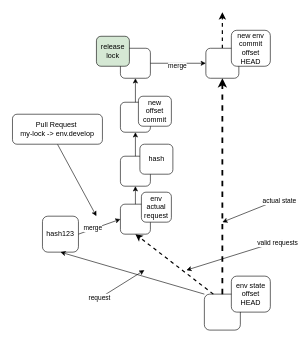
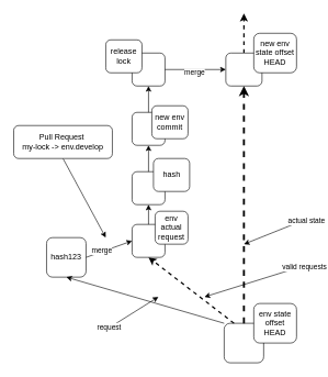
  <mxCell id="0" />
  <mxCell id="1" parent="0" />
  <mxCell id="2" value="" style="rounded=1;whiteSpace=wrap;html=1;" vertex="1" parent="1"><mxGeometry x="340" y="490" width="60" height="60" as="geometry" /></mxCell>
  <mxCell id="3" value="" style="rounded=1;whiteSpace=wrap;html=1;" vertex="1" parent="1"><mxGeometry x="200" y="340" width="50" height="50" as="geometry" /></mxCell>
  <mxCell id="4" value="hash123" style="rounded=1;whiteSpace=wrap;html=1;" vertex="1" parent="1"><mxGeometry x="70" y="360" width="60" height="60" as="geometry" /></mxCell>
  <mxCell id="5" value="env state offset HEAD" style="rounded=1;whiteSpace=wrap;html=1;" vertex="1" parent="1"><mxGeometry x="385" y="460" width="65" height="60" as="geometry" /></mxCell>
  <mxCell id="6" value="" style="endArrow=classic;html=1;rounded=0;entryX=0.5;entryY=1;entryDx=0;entryDy=0;exitX=0.25;exitY=0;exitDx=0;exitDy=0;strokeWidth=2;dashed=1;" edge="1" parent="1" source="2" target="3"><mxGeometry width="50" height="50" relative="1" as="geometry"><mxPoint x="280" y="540" as="sourcePoint" /><mxPoint x="330" y="490" as="targetPoint" /></mxGeometry></mxCell>
  <mxCell id="7" value="" style="endArrow=classic;html=1;rounded=0;exitX=0;exitY=0;exitDx=0;exitDy=0;entryX=0.5;entryY=1;entryDx=0;entryDy=0;" edge="1" parent="1" source="2" target="4"><mxGeometry width="50" height="50" relative="1" as="geometry"><mxPoint x="230" y="440" as="sourcePoint" /><mxPoint x="280" y="390" as="targetPoint" /></mxGeometry></mxCell>
  <mxCell id="8" value="env actual request" style="rounded=1;whiteSpace=wrap;html=1;" vertex="1" parent="1"><mxGeometry x="235" y="320" width="50" height="50" as="geometry" /></mxCell>
  <mxCell id="9" value="" style="endArrow=classic;html=1;rounded=0;exitX=0.5;exitY=0;exitDx=0;exitDy=0;strokeWidth=2;dashed=1;" edge="1" parent="1" source="13"><mxGeometry width="50" height="50" relative="1" as="geometry"><mxPoint x="390" y="430" as="sourcePoint" /><mxPoint x="370" y="20" as="targetPoint" /></mxGeometry></mxCell>
  <mxCell id="10" value="" style="rounded=1;whiteSpace=wrap;html=1;" vertex="1" parent="1"><mxGeometry x="200" y="260" width="50" height="50" as="geometry" /></mxCell>
  <mxCell id="11" value="" style="endArrow=classic;html=1;rounded=0;exitX=0.5;exitY=0;exitDx=0;exitDy=0;entryX=0.5;entryY=1;entryDx=0;entryDy=0;" edge="1" parent="1" source="3" target="10"><mxGeometry width="50" height="50" relative="1" as="geometry"><mxPoint x="190" y="390" as="sourcePoint" /><mxPoint x="260" y="390" as="targetPoint" /></mxGeometry></mxCell>
  <mxCell id="12" value="" style="endArrow=classic;html=1;rounded=0;exitX=0.5;exitY=0;exitDx=0;exitDy=0;strokeWidth=3;dashed=1;" edge="1" parent="1" source="2" target="13"><mxGeometry width="50" height="50" relative="1" as="geometry"><mxPoint x="370" y="490" as="sourcePoint" /><mxPoint x="370" y="140" as="targetPoint" /></mxGeometry></mxCell>
  <mxCell id="13" value="" style="rounded=1;whiteSpace=wrap;html=1;" vertex="1" parent="1"><mxGeometry x="342.5" y="80" width="55" height="50" as="geometry" /></mxCell>
- <mxCell id="14" value="new env commit offset HEAD" style="rounded=1;whiteSpace=wrap;html=1;" vertex="1" parent="1"><mxGeometry x="385" y="50" width="65" height="60" as="geometry" /></mxCell>
+ <mxCell id="14" value="new env state offset HEAD" style="rounded=1;whiteSpace=wrap;html=1;" vertex="1" parent="1"><mxGeometry x="385" y="50" width="65" height="60" as="geometry" /></mxCell>
  <mxCell id="15" value="" style="endArrow=classic;html=1;rounded=0;exitX=1;exitY=0.5;exitDx=0;exitDy=0;entryX=0;entryY=0.5;entryDx=0;entryDy=0;" edge="1" parent="1" source="4" target="3"><mxGeometry width="50" height="50" relative="1" as="geometry"><mxPoint x="150" y="390" as="sourcePoint" /><mxPoint x="200" y="340" as="targetPoint" /></mxGeometry></mxCell>
  <mxCell id="16" value="merge" style="edgeLabel;html=1;align=center;verticalAlign=middle;resizable=0;points=[];" vertex="1" connectable="0" parent="15"><mxGeometry x="-0.297" y="2" relative="1" as="geometry"><mxPoint as="offset" /></mxGeometry></mxCell>
  <mxCell id="17" value="" style="endArrow=classic;html=1;rounded=0;exitX=0.5;exitY=1;exitDx=0;exitDy=0;" edge="1" parent="1" source="18"><mxGeometry width="50" height="50" relative="1" as="geometry"><mxPoint x="100" y="250" as="sourcePoint" /><mxPoint x="160" y="360" as="targetPoint" /></mxGeometry></mxCell>
  <mxCell id="18" value="&lt;div&gt;Pull Request&amp;nbsp;&lt;/div&gt;&lt;div&gt;&lt;span style=&quot;background-color: transparent; color: light-dark(rgb(0, 0, 0), rgb(255, 255, 255));&quot;&gt;my-lock -&amp;gt; env.develop&lt;/span&gt;&lt;/div&gt;" style="rounded=1;whiteSpace=wrap;html=1;" vertex="1" parent="1"><mxGeometry x="20" y="190" width="150" height="50" as="geometry" /></mxCell>
  <mxCell id="19" value="" style="endArrow=classic;html=1;rounded=0;" edge="1" parent="1"><mxGeometry width="50" height="50" relative="1" as="geometry"><mxPoint x="470" y="400" as="sourcePoint" /><mxPoint x="310" y="450" as="targetPoint" /></mxGeometry></mxCell>
  <mxCell id="20" value="valid requests" style="edgeLabel;html=1;align=center;verticalAlign=middle;resizable=0;points=[];" vertex="1" connectable="0" parent="19"><mxGeometry x="-0.877" y="2" relative="1" as="geometry"><mxPoint as="offset" /></mxGeometry></mxCell>
  <mxCell id="21" value="" style="endArrow=classic;html=1;rounded=0;" edge="1" parent="1"><mxGeometry width="50" height="50" relative="1" as="geometry"><mxPoint x="470" y="330" as="sourcePoint" /><mxPoint x="370" y="370" as="targetPoint" /></mxGeometry></mxCell>
  <mxCell id="22" value="actual state" style="edgeLabel;html=1;align=center;verticalAlign=middle;resizable=0;points=[];" vertex="1" connectable="0" parent="21"><mxGeometry x="-0.877" y="2" relative="1" as="geometry"><mxPoint as="offset" /></mxGeometry></mxCell>
  <mxCell id="23" value="" style="endArrow=classic;html=1;rounded=0;" edge="1" parent="1"><mxGeometry width="50" height="50" relative="1" as="geometry"><mxPoint x="160" y="500" as="sourcePoint" /><mxPoint x="240" y="450" as="targetPoint" /></mxGeometry></mxCell>
  <mxCell id="24" value="request" style="edgeLabel;html=1;align=center;verticalAlign=middle;resizable=0;points=[];" vertex="1" connectable="0" parent="23"><mxGeometry x="-0.877" y="2" relative="1" as="geometry"><mxPoint as="offset" /></mxGeometry></mxCell>
  <mxCell id="25" value="" style="rounded=1;whiteSpace=wrap;html=1;" vertex="1" parent="1"><mxGeometry x="200" y="170" width="50" height="50" as="geometry" /></mxCell>
  <mxCell id="26" value="" style="endArrow=classic;html=1;rounded=0;exitX=0.5;exitY=0;exitDx=0;exitDy=0;entryX=0.5;entryY=1;entryDx=0;entryDy=0;" edge="1" parent="1" source="10" target="25"><mxGeometry width="50" height="50" relative="1" as="geometry"><mxPoint x="280" y="270" as="sourcePoint" /><mxPoint x="330" y="220" as="targetPoint" /></mxGeometry></mxCell>
- <mxCell id="27" value="new offset commit" style="rounded=1;whiteSpace=wrap;html=1;" vertex="1" parent="1"><mxGeometry x="230" y="160" width="55" height="50" as="geometry" /></mxCell>
+ <mxCell id="27" value="new env commit" style="rounded=1;whiteSpace=wrap;html=1;" vertex="1" parent="1"><mxGeometry x="230" y="160" width="55" height="50" as="geometry" /></mxCell>
  <mxCell id="28" value="hash" style="rounded=1;whiteSpace=wrap;html=1;" vertex="1" parent="1"><mxGeometry x="232.5" width="55" height="50" as="geometry" y="240" /></mxCell>
  <mxCell id="29" value="" style="rounded=1;whiteSpace=wrap;html=1;" vertex="1" parent="1"><mxGeometry x="200" y="80" width="50" height="50" as="geometry" /></mxCell>
  <mxCell id="30" value="" style="endArrow=classic;html=1;rounded=0;entryX=0.5;entryY=1;entryDx=0;entryDy=0;exitX=0.5;exitY=0;exitDx=0;exitDy=0;" edge="1" parent="1" source="25" target="29"><mxGeometry width="50" height="50" relative="1" as="geometry"><mxPoint x="120" y="170" as="sourcePoint" /><mxPoint x="170" y="120" as="targetPoint" /></mxGeometry></mxCell>
- <mxCell id="31" value="release lock" style="rounded=1;whiteSpace=wrap;html=1;fillColor=#d5e8d4;" vertex="1" parent="1"><mxGeometry x="160" y="60" width="55" height="50" as="geometry" /></mxCell>
+ <mxCell id="31" value="release lock" style="rounded=1;whiteSpace=wrap;html=1;" vertex="1" parent="1"><mxGeometry x="160" y="60" width="55" height="50" as="geometry" /></mxCell>
  <mxCell id="32" value="" style="endArrow=classic;html=1;rounded=0;exitX=1;exitY=0.5;exitDx=0;exitDy=0;entryX=0;entryY=0.5;entryDx=0;entryDy=0;" edge="1" parent="1" source="29" target="13"><mxGeometry width="50" height="50" relative="1" as="geometry"><mxPoint x="320" y="70" as="sourcePoint" /><mxPoint x="370" y="20" as="targetPoint" /></mxGeometry></mxCell>
  <mxCell id="33" value="merge" style="edgeLabel;html=1;align=center;verticalAlign=middle;resizable=0;points=[];" vertex="1" connectable="0" parent="32"><mxGeometry x="-0.057" y="-4" relative="1" as="geometry"><mxPoint as="offset" /></mxGeometry></mxCell>
